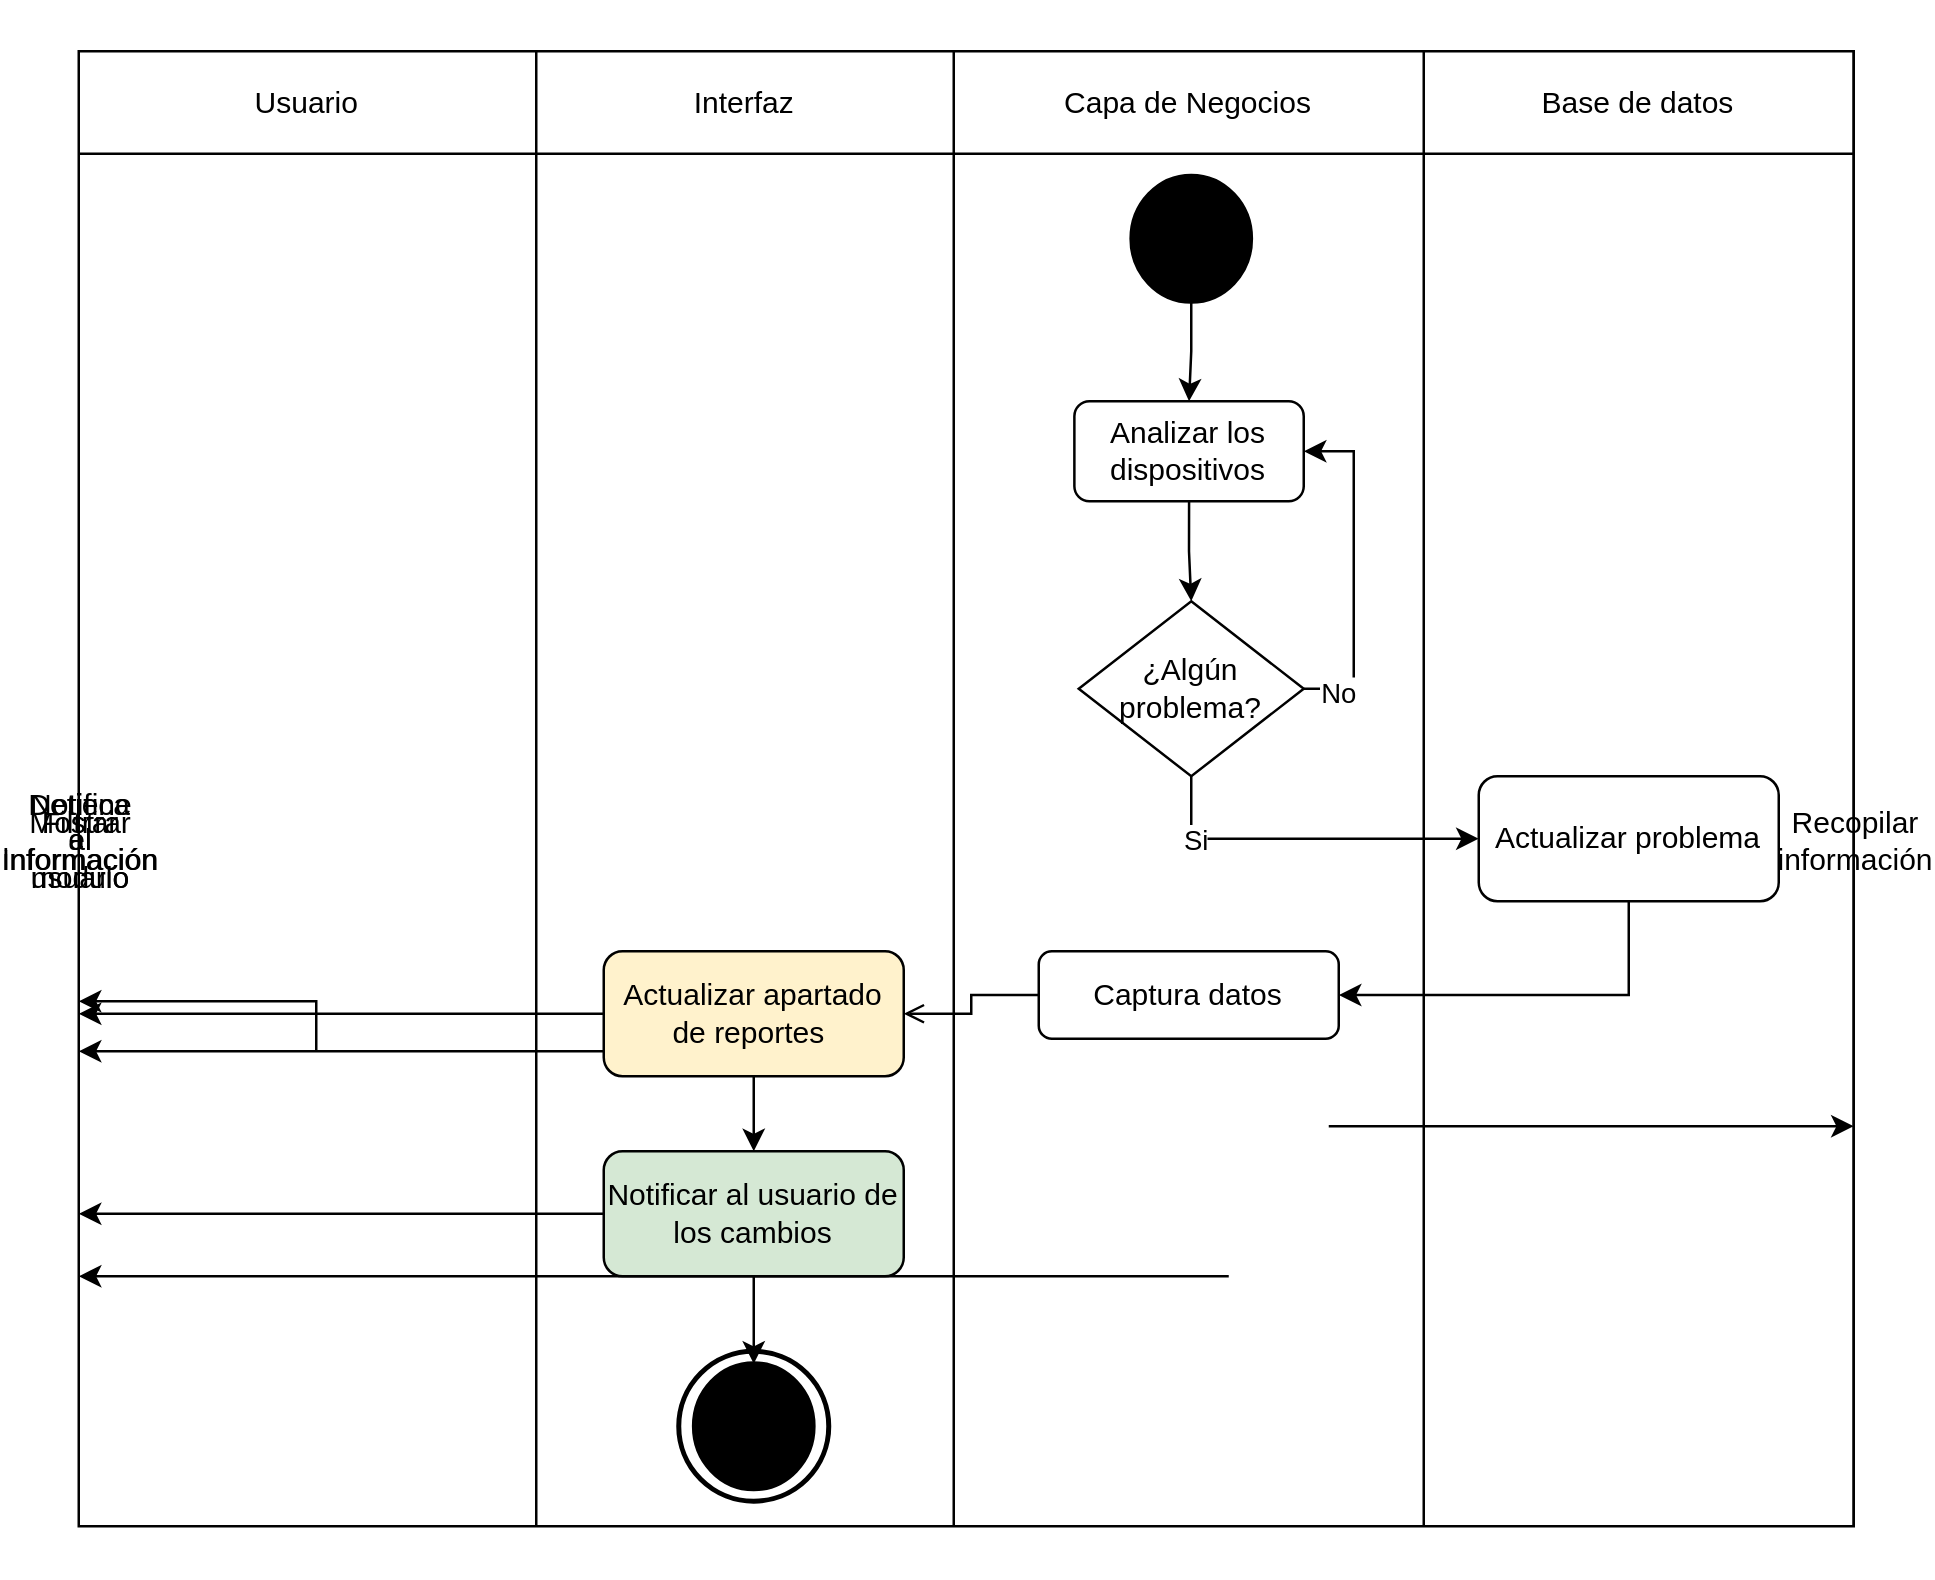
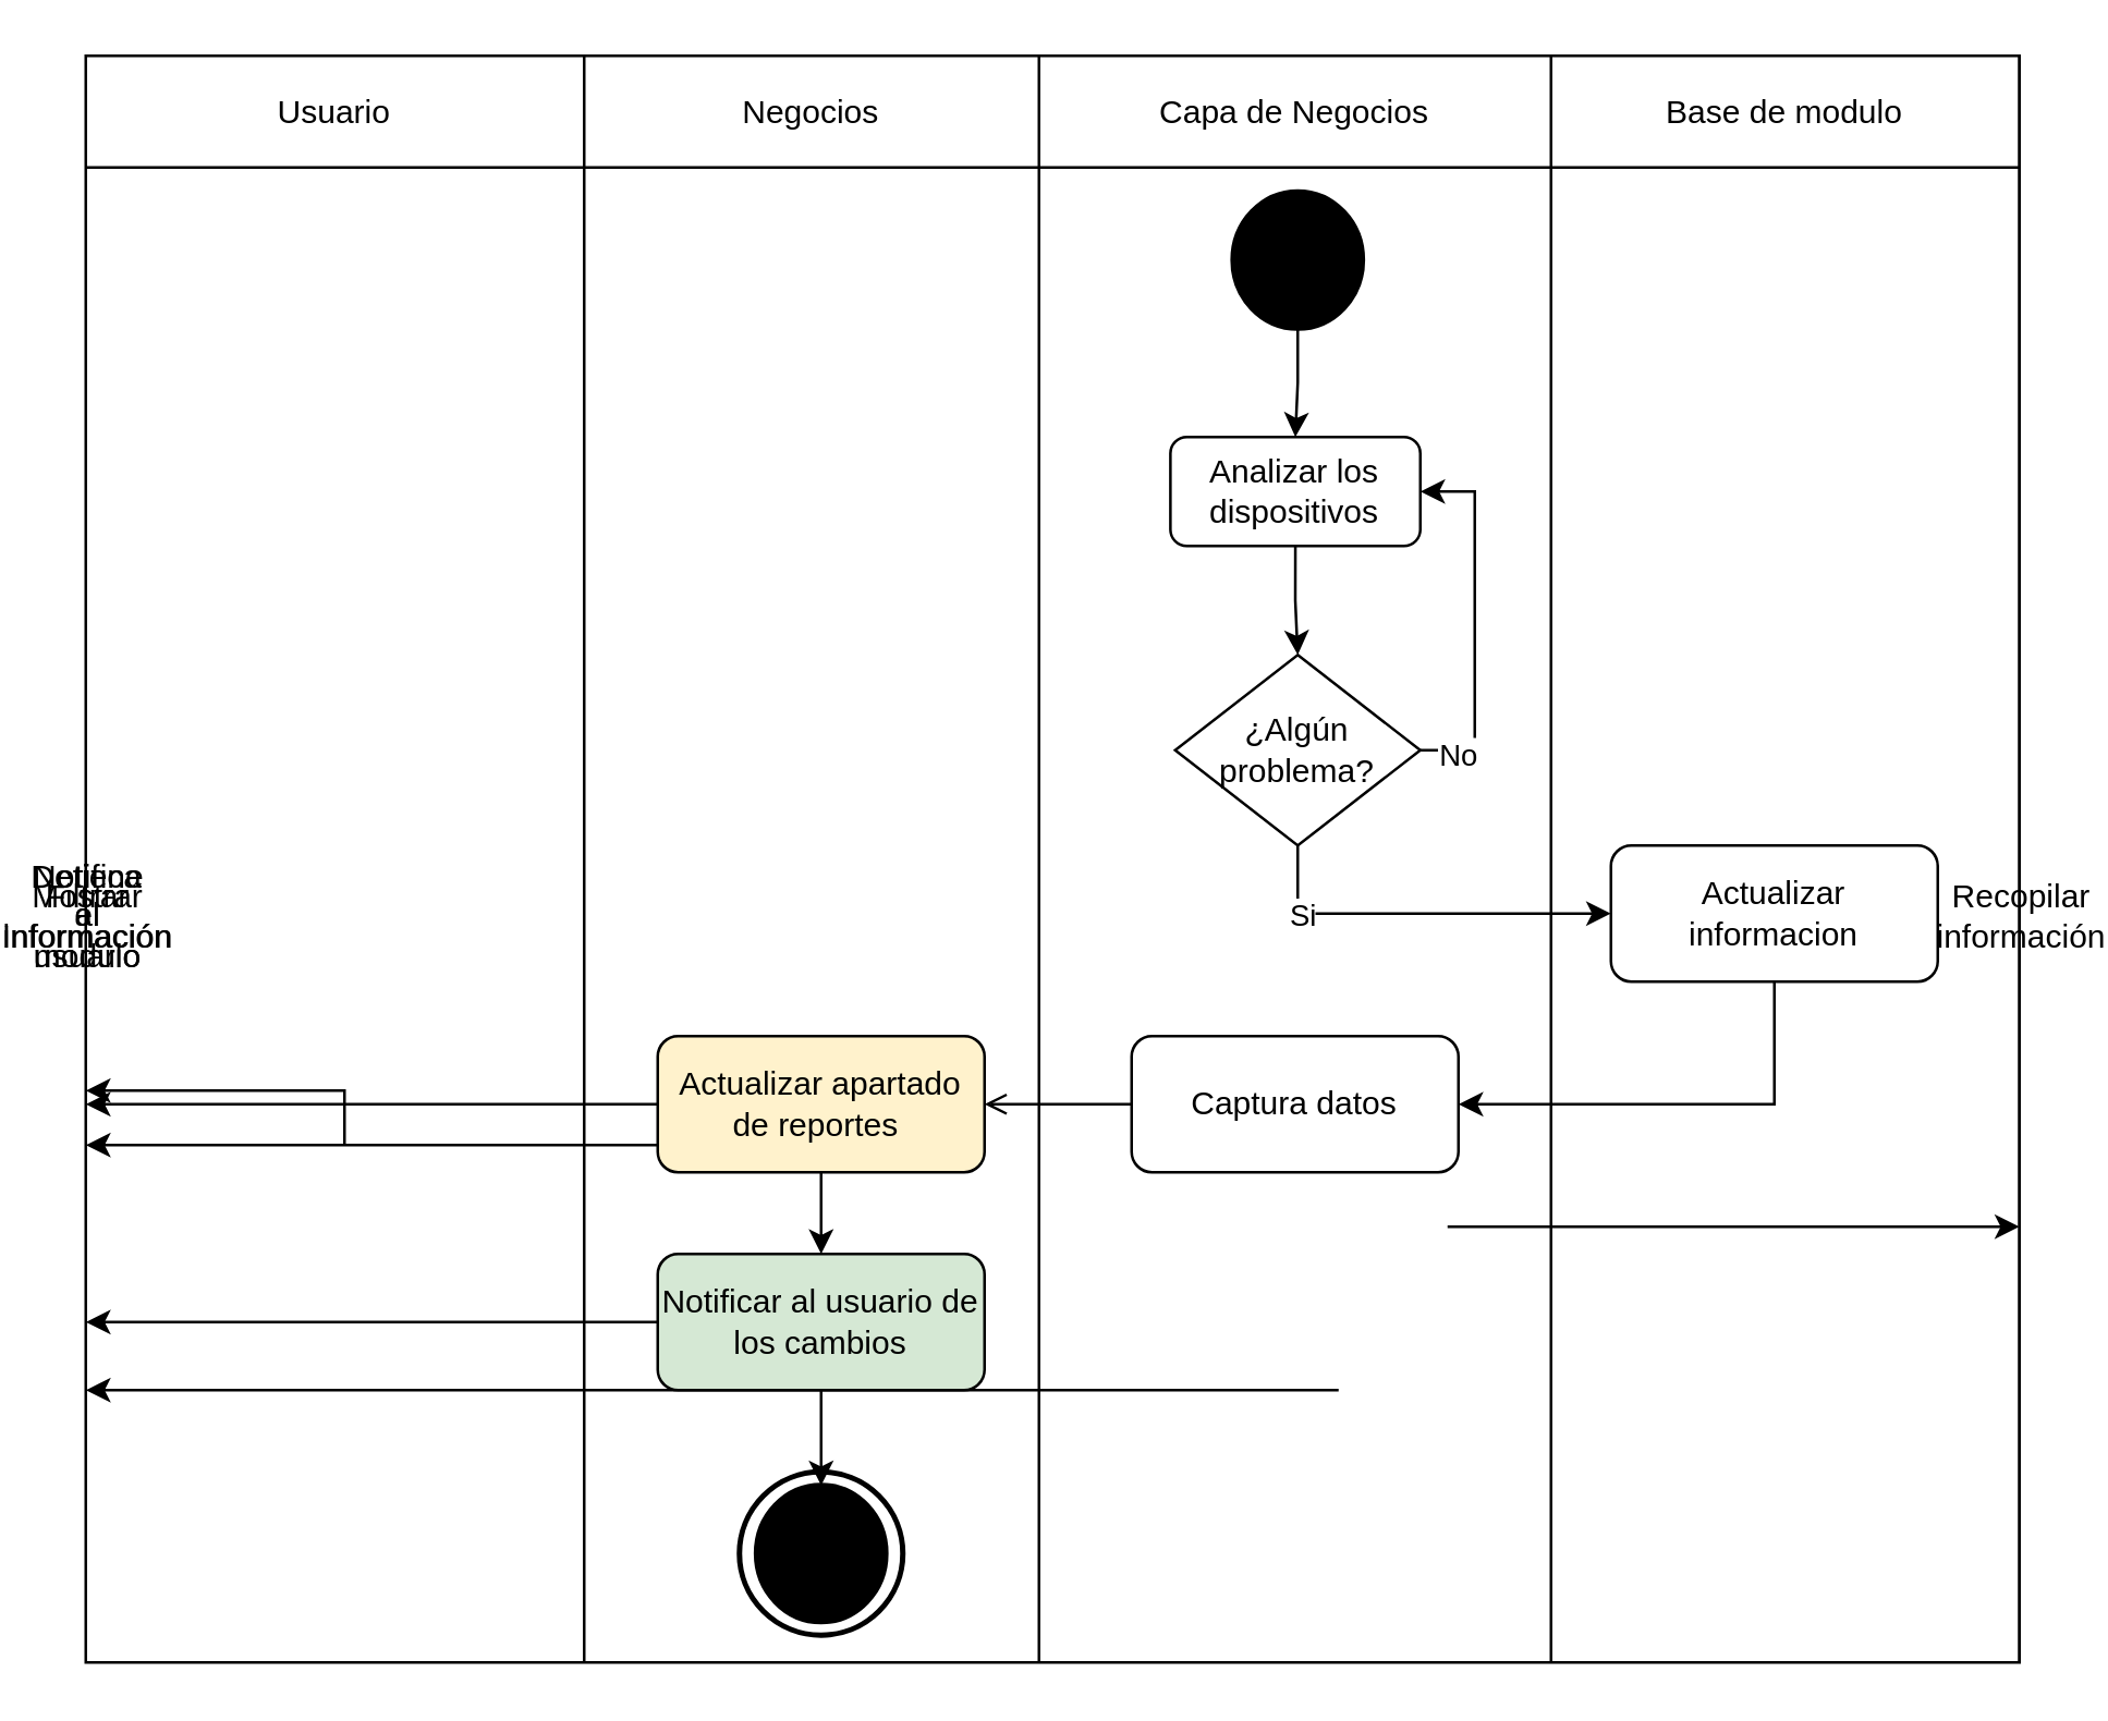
  <mxCell id="0" />
  <mxCell id="1" parent="0" />
  <mxCell id="2" value="" style="shape=table;startSize=0;container=1;collapsible=0;childLayout=tableLayout;" vertex="1" parent="1"><mxGeometry x="20" y="20" width="710" height="590" as="geometry" /></mxCell>
  <mxCell id="3" value="" style="shape=tableRow;horizontal=0;startSize=0;swimlaneHead=0;swimlaneBody=0;strokeColor=inherit;top=0;left=0;bottom=0;right=0;collapsible=0;dropTarget=0;fillColor=none;points=[[0,0.5],[1,0.5]];portConstraint=eastwest;" vertex="1" parent="2"><mxGeometry width="710" height="41" as="geometry" /></mxCell>
  <mxCell id="4" value="Usuario" style="shape=partialRectangle;html=1;whiteSpace=wrap;connectable=0;strokeColor=inherit;overflow=hidden;fillColor=none;top=0;left=0;bottom=0;right=0;pointerEvents=1;" vertex="1" parent="3"><mxGeometry width="183" height="41" as="geometry"><mxRectangle width="183" height="41" as="alternateBounds" /></mxGeometry></mxCell>
- <mxCell id="5" value="Interfaz" style="shape=partialRectangle;html=1;whiteSpace=wrap;connectable=0;strokeColor=inherit;overflow=hidden;fillColor=none;top=0;left=0;bottom=0;right=0;pointerEvents=1;" vertex="1" parent="3"><mxGeometry x="183" width="167" height="41" as="geometry"><mxRectangle width="167" height="41" as="alternateBounds" /></mxGeometry></mxCell>
+ <mxCell id="5" value="Negocios" style="shape=partialRectangle;html=1;whiteSpace=wrap;connectable=0;strokeColor=inherit;overflow=hidden;fillColor=none;top=0;left=0;bottom=0;right=0;pointerEvents=1;" vertex="1" parent="3"><mxGeometry x="183" width="167" height="41" as="geometry"><mxRectangle width="167" height="41" as="alternateBounds" /></mxGeometry></mxCell>
  <mxCell id="6" value="Capa de Negocios" style="shape=partialRectangle;html=1;whiteSpace=wrap;connectable=0;strokeColor=inherit;overflow=hidden;fillColor=none;top=0;left=0;bottom=0;right=0;pointerEvents=1;" vertex="1" parent="3"><mxGeometry x="350" width="188" height="41" as="geometry"><mxRectangle width="188" height="41" as="alternateBounds" /></mxGeometry></mxCell>
- <mxCell id="7" value="Base de datos" style="shape=partialRectangle;html=1;whiteSpace=wrap;connectable=0;strokeColor=inherit;overflow=hidden;fillColor=none;top=0;left=0;bottom=0;right=0;pointerEvents=1;" vertex="1" parent="3"><mxGeometry x="538" width="172" height="41" as="geometry"><mxRectangle width="172" height="41" as="alternateBounds" /></mxGeometry></mxCell>
+ <mxCell id="7" value="Base de modulo" style="shape=partialRectangle;html=1;whiteSpace=wrap;connectable=0;strokeColor=inherit;overflow=hidden;fillColor=none;top=0;left=0;bottom=0;right=0;pointerEvents=1;" vertex="1" parent="3"><mxGeometry x="538" width="172" height="41" as="geometry"><mxRectangle width="172" height="41" as="alternateBounds" /></mxGeometry></mxCell>
  <mxCell id="8" value="" style="shape=tableRow;horizontal=0;startSize=0;swimlaneHead=0;swimlaneBody=0;strokeColor=inherit;top=0;left=0;bottom=0;right=0;collapsible=0;dropTarget=0;fillColor=none;points=[[0,0.5],[1,0.5]];portConstraint=eastwest;" vertex="1" parent="2"><mxGeometry y="41" width="710" height="549" as="geometry" /></mxCell>
  <mxCell id="9" value="" style="shape=partialRectangle;html=1;whiteSpace=wrap;connectable=0;strokeColor=inherit;overflow=hidden;fillColor=none;top=0;left=0;bottom=0;right=0;pointerEvents=1;" vertex="1" parent="8"><mxGeometry width="183" height="549" as="geometry"><mxRectangle width="183" height="549" as="alternateBounds" /></mxGeometry></mxCell>
  <mxCell id="10" value="" style="shape=partialRectangle;html=1;whiteSpace=wrap;connectable=0;strokeColor=inherit;overflow=hidden;fillColor=none;top=0;left=0;bottom=0;right=0;pointerEvents=1;" vertex="1" parent="8"><mxGeometry x="183" width="167" height="549" as="geometry"><mxRectangle width="167" height="549" as="alternateBounds" /></mxGeometry></mxCell>
  <mxCell id="11" value="" style="shape=partialRectangle;html=1;whiteSpace=wrap;connectable=0;strokeColor=inherit;overflow=hidden;fillColor=none;top=0;left=0;bottom=0;right=0;pointerEvents=1;" vertex="1" parent="8"><mxGeometry x="350" width="188" height="549" as="geometry"><mxRectangle width="188" height="549" as="alternateBounds" /></mxGeometry></mxCell>
  <mxCell id="12" value="" style="shape=partialRectangle;html=1;whiteSpace=wrap;connectable=0;strokeColor=inherit;overflow=hidden;fillColor=none;top=0;left=0;bottom=0;right=0;pointerEvents=1;" vertex="1" parent="8"><mxGeometry x="538" width="172" height="549" as="geometry"><mxRectangle width="172" height="549" as="alternateBounds" /></mxGeometry></mxCell>
  <mxCell id="13" value="Recopilar información" style="rounded=1;whiteSpace=wrap;html=1;fillColor=#ffe6cc;" vertex="1" parent="8"><mxGeometry x="710" height="549" as="geometry"><mxRectangle width="NaN" height="549" as="alternateBounds" /></mxGeometry></mxCell>
  <mxCell id="14" value="Mostrar información" style="rounded=1;whiteSpace=wrap;html=1;" vertex="1" parent="8"><mxGeometry height="549" as="geometry"><mxRectangle width="NaN" height="549" as="alternateBounds" /></mxGeometry></mxCell>
  <mxCell id="15" value="Filtrar Información" style="rounded=1;whiteSpace=wrap;html=1;" vertex="1" parent="8"><mxGeometry height="549" as="geometry"><mxRectangle width="NaN" height="549" as="alternateBounds" /></mxGeometry></mxCell>
  <mxCell id="16" value="" style="rhombus;whiteSpace=wrap;html=1;rounded=1;" vertex="1" parent="8"><mxGeometry height="549" as="geometry"><mxRectangle width="NaN" height="549" as="alternateBounds" /></mxGeometry></mxCell>
  <mxCell id="17" value="Detiene el modulo" style="rounded=1;whiteSpace=wrap;html=1;" vertex="1" parent="8"><mxGeometry height="549" as="geometry"><mxRectangle width="NaN" height="549" as="alternateBounds" /></mxGeometry></mxCell>
  <mxCell id="18" value="Notifica al usuario" style="rounded=1;whiteSpace=wrap;html=1;" vertex="1" parent="8"><mxGeometry height="549" as="geometry"><mxRectangle width="NaN" height="549" as="alternateBounds" /></mxGeometry></mxCell>
  <mxCell id="19" style="edgeStyle=orthogonalEdgeStyle;rounded=0;orthogonalLoop=1;jettySize=auto;html=1;exitX=0.5;exitY=1;exitDx=0;exitDy=0;entryX=0.5;entryY=0;entryDx=0;entryDy=0;" edge="1" parent="1" source="20" target="27"><mxGeometry relative="1" as="geometry" /></mxCell>
  <mxCell id="20" value="Analizar los dispositivos" style="rounded=1;whiteSpace=wrap;html=1;" vertex="1" parent="1"><mxGeometry x="418.25" y="160" width="91.75" height="40" as="geometry" /></mxCell>
  <mxCell id="21" style="edgeStyle=orthogonalEdgeStyle;rounded=0;orthogonalLoop=1;jettySize=auto;html=1;exitX=0.5;exitY=1;exitDx=0;exitDy=0;entryX=1;entryY=0.5;entryDx=0;entryDy=0;" edge="1" parent="1" source="22" target="41"><mxGeometry relative="1" as="geometry" /></mxCell>
- <mxCell id="22" value="Actualizar problema" style="rounded=1;whiteSpace=wrap;html=1;" vertex="1" parent="1"><mxGeometry x="580" y="310" width="120" height="50" as="geometry" /></mxCell>
+ <mxCell id="22" value="Actualizar informacion" style="rounded=1;whiteSpace=wrap;html=1;" vertex="1" parent="1"><mxGeometry x="580" y="310" width="120" height="50" as="geometry" /></mxCell>
  <mxCell id="23" style="edgeStyle=orthogonalEdgeStyle;rounded=0;orthogonalLoop=1;jettySize=auto;html=1;exitX=1;exitY=0.5;exitDx=0;exitDy=0;entryX=1;entryY=0.5;entryDx=0;entryDy=0;" edge="1" parent="1" source="27" target="20"><mxGeometry relative="1" as="geometry" /></mxCell>
  <mxCell id="24" value="No" style="edgeLabel;html=1;align=center;verticalAlign=middle;resizable=0;points=[];" vertex="1" connectable="0" parent="23"><mxGeometry x="-0.802" y="-1" relative="1" as="geometry"><mxPoint as="offset" /></mxGeometry></mxCell>
  <mxCell id="25" style="edgeStyle=orthogonalEdgeStyle;rounded=0;orthogonalLoop=1;jettySize=auto;html=1;exitX=0.5;exitY=1;exitDx=0;exitDy=0;" edge="1" parent="1" source="27" target="22"><mxGeometry relative="1" as="geometry" /></mxCell>
  <mxCell id="26" value="Si" style="edgeLabel;html=1;align=center;verticalAlign=middle;resizable=0;points=[];" vertex="1" connectable="0" parent="25"><mxGeometry x="-0.635" y="1" relative="1" as="geometry"><mxPoint y="1" as="offset" /></mxGeometry></mxCell>
  <mxCell id="27" value="¿Algún problema?" style="rhombus;whiteSpace=wrap;html=1;" vertex="1" parent="1"><mxGeometry x="420" y="240" width="90" height="70" as="geometry" /></mxCell>
  <mxCell id="28" value="" style="edgeStyle=orthogonalEdgeStyle;rounded=0;orthogonalLoop=1;jettySize=auto;html=1;" edge="1" parent="1" target="13"><mxGeometry relative="1" as="geometry"><mxPoint x="520" y="450" as="sourcePoint" /></mxGeometry></mxCell>
  <mxCell id="29" value="" style="edgeStyle=orthogonalEdgeStyle;rounded=0;orthogonalLoop=1;jettySize=auto;html=1;" edge="1" parent="1" target="14"><mxGeometry relative="1" as="geometry"><mxPoint x="290" y="420" as="sourcePoint" /></mxGeometry></mxCell>
  <mxCell id="30" value="" style="edgeStyle=orthogonalEdgeStyle;rounded=0;orthogonalLoop=1;jettySize=auto;html=1;" edge="1" parent="1" target="15"><mxGeometry relative="1" as="geometry"><mxPoint x="115" y="420" as="sourcePoint" /><Array as="points"><mxPoint x="115" y="400" /></Array></mxGeometry></mxCell>
  <mxCell id="31" value="" style="edgeStyle=orthogonalEdgeStyle;rounded=0;orthogonalLoop=1;jettySize=auto;html=1;" edge="1" parent="1" source="43" target="16"><mxGeometry relative="1" as="geometry"><mxPoint x="290" y="500" as="sourcePoint" /><Array as="points"><mxPoint x="290" y="480" /><mxPoint x="291" y="480" /></Array></mxGeometry></mxCell>
  <mxCell id="32" style="edgeStyle=orthogonalEdgeStyle;rounded=0;orthogonalLoop=1;jettySize=auto;html=1;exitX=0.5;exitY=1;exitDx=0;exitDy=0;exitPerimeter=0;entryX=0.5;entryY=0;entryDx=0;entryDy=0;" edge="1" parent="1" source="33" target="20"><mxGeometry relative="1" as="geometry" /></mxCell>
  <mxCell id="33" value="" style="strokeWidth=2;html=1;shape=mxgraph.flowchart.start_2;whiteSpace=wrap;fillColor=#000000;" vertex="1" parent="1"><mxGeometry x="441.25" y="70" width="47.5" height="50" as="geometry" /></mxCell>
  <mxCell id="34" value="" style="strokeWidth=2;html=1;shape=mxgraph.flowchart.start_2;whiteSpace=wrap;" vertex="1" parent="1"><mxGeometry x="260" y="540" width="60" height="60" as="geometry" /></mxCell>
  <mxCell id="35" value="" style="strokeWidth=2;html=1;shape=mxgraph.flowchart.start_2;whiteSpace=wrap;fillColor=#000000;" vertex="1" parent="1"><mxGeometry x="266.25" y="545" width="47.5" height="50" as="geometry" /></mxCell>
  <mxCell id="36" value="" style="edgeStyle=orthogonalEdgeStyle;rounded=0;orthogonalLoop=1;jettySize=auto;html=1;" edge="1" parent="1" target="17"><mxGeometry relative="1" as="geometry"><mxPoint x="480" y="510" as="sourcePoint" /></mxGeometry></mxCell>
  <mxCell id="37" value="" style="edgeStyle=orthogonalEdgeStyle;rounded=0;orthogonalLoop=1;jettySize=auto;html=1;" edge="1" parent="1" source="39" target="18"><mxGeometry relative="1" as="geometry" /></mxCell>
  <mxCell id="38" style="edgeStyle=orthogonalEdgeStyle;rounded=0;orthogonalLoop=1;jettySize=auto;html=1;exitX=0.5;exitY=1;exitDx=0;exitDy=0;" edge="1" parent="1" source="39" target="43"><mxGeometry relative="1" as="geometry" /></mxCell>
  <mxCell id="39" value="Actualizar apartado de reportes&amp;nbsp;" style="rounded=1;whiteSpace=wrap;html=1;fillColor=#fff2cc;" vertex="1" parent="1"><mxGeometry x="230" y="380" width="120" height="50" as="geometry" /></mxCell>
  <mxCell id="40" style="edgeStyle=orthogonalEdgeStyle;rounded=0;orthogonalLoop=1;jettySize=auto;html=1;exitX=0;exitY=0.5;exitDx=0;exitDy=0;endArrow=open;" edge="1" parent="1" source="41" target="39"><mxGeometry relative="1" as="geometry" /></mxCell>
- <mxCell id="41" value="Captura datos" style="rounded=1;whiteSpace=wrap;html=1;" vertex="1" parent="1"><mxGeometry x="404" y="380" width="120" height="35" as="geometry" /></mxCell>
+ <mxCell id="41" value="Captura datos" style="rounded=1;whiteSpace=wrap;html=1;" vertex="1" parent="1"><mxGeometry x="404" y="380" width="120" height="50" as="geometry" /></mxCell>
  <mxCell id="42" value="" style="edgeStyle=orthogonalEdgeStyle;rounded=0;orthogonalLoop=1;jettySize=auto;html=1;" edge="1" parent="1" target="43"><mxGeometry relative="1" as="geometry"><mxPoint x="290" y="500" as="sourcePoint" /><mxPoint y="336" as="targetPoint" x="-10" /><Array as="points" /></mxGeometry></mxCell>
  <mxCell id="43" value="Notificar al usuario de los cambios" style="rounded=1;whiteSpace=wrap;html=1;fillColor=#d5e8d4;" vertex="1" parent="1"><mxGeometry x="230" y="460" width="120" height="50" as="geometry" /></mxCell>
  <mxCell id="44" style="edgeStyle=orthogonalEdgeStyle;rounded=0;orthogonalLoop=1;jettySize=auto;html=1;exitX=0.5;exitY=1;exitDx=0;exitDy=0;entryX=0.5;entryY=0;entryDx=0;entryDy=0;entryPerimeter=0;" edge="1" parent="1" source="43" target="35"><mxGeometry relative="1" as="geometry" /></mxCell>
